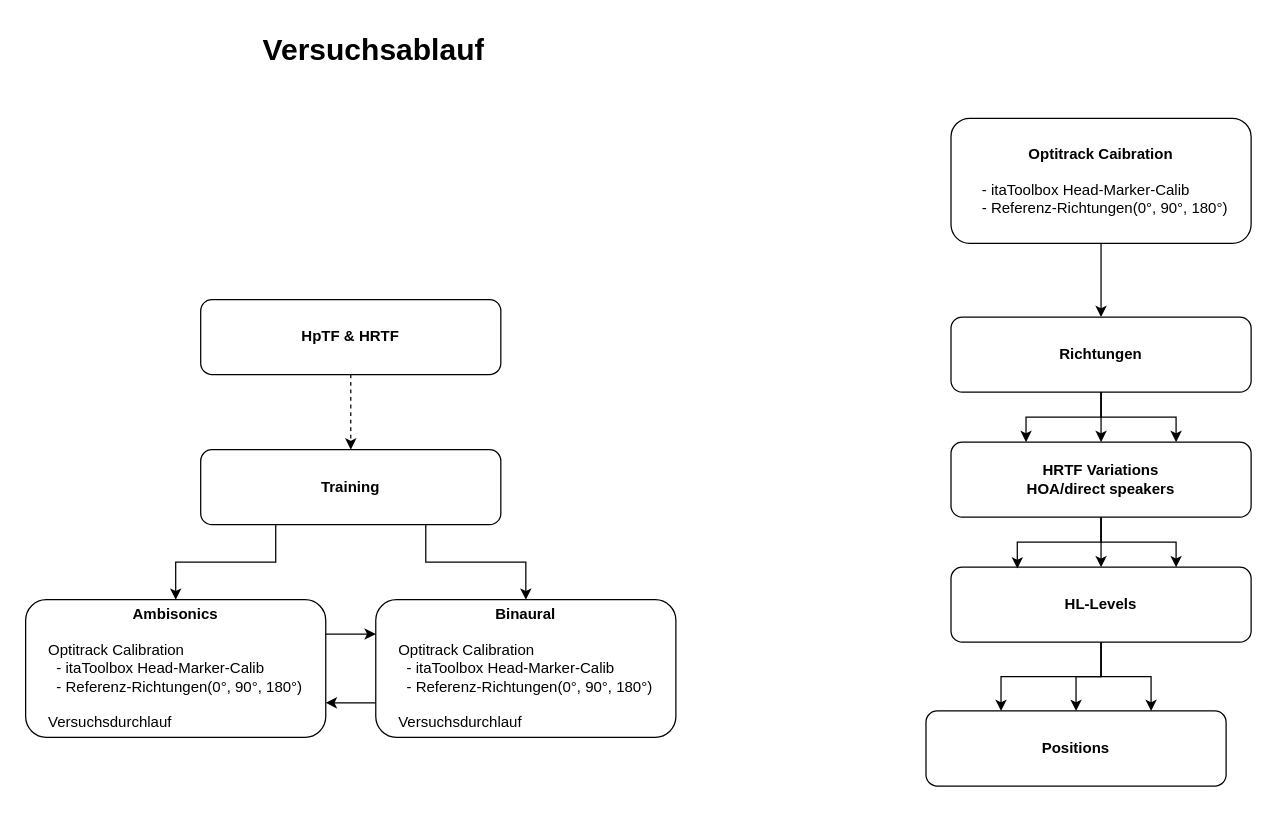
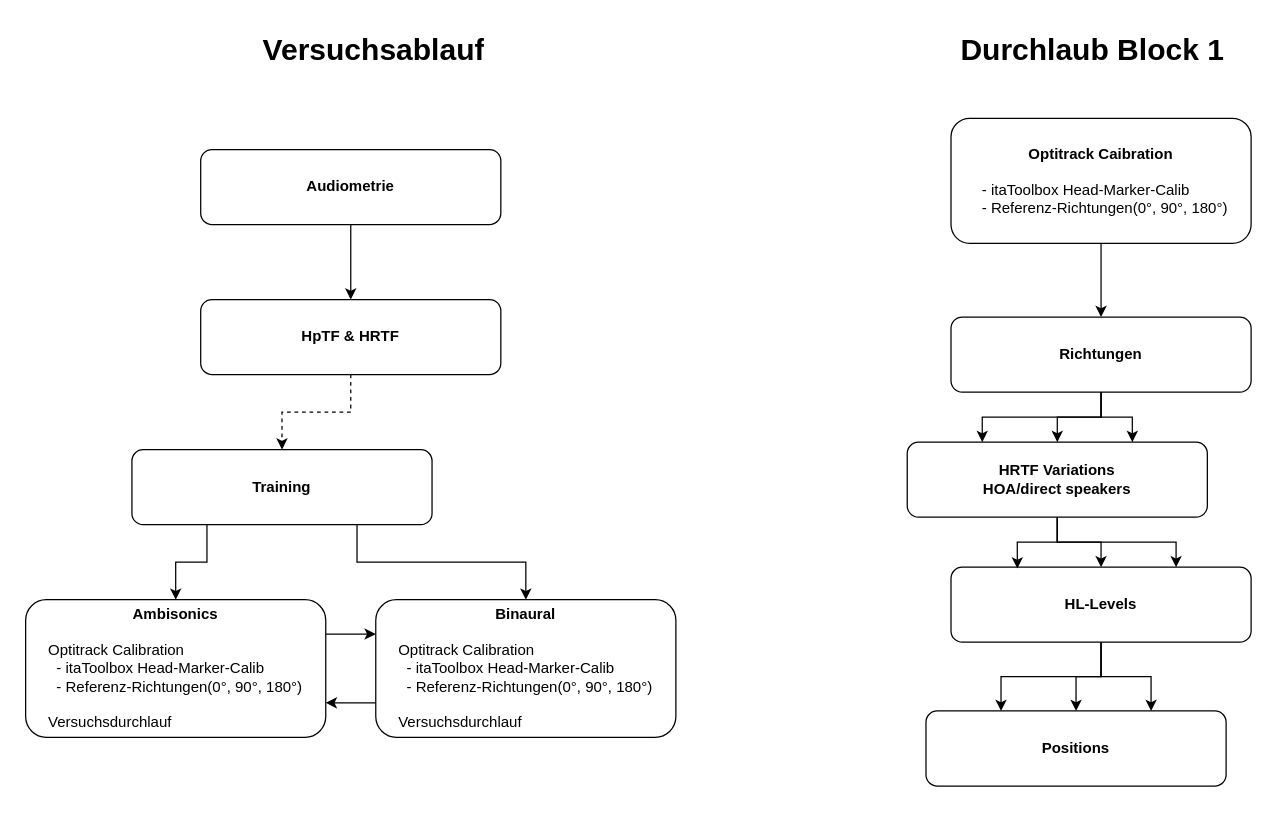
  <mxCell id="0" />
  <mxCell id="1" parent="0" />
+ <mxCell id="2" style="edgeStyle=orthogonalEdgeStyle;rounded=0;orthogonalLoop=1;jettySize=auto;html=1;exitX=0.5;exitY=1;exitDx=0;exitDy=0;entryX=0.5;entryY=0;entryDx=0;entryDy=0;" edge="1" parent="1" source="3" target="5"><mxGeometry relative="1" as="geometry" /></mxCell>
+ <mxCell id="3" value="Audiometrie" style="rounded=1;whiteSpace=wrap;html=1;fontStyle=1" parent="1" vertex="1"><mxGeometry x="160" y="119" width="240" height="60" as="geometry" /></mxCell>
  <mxCell id="4" style="edgeStyle=orthogonalEdgeStyle;rounded=0;orthogonalLoop=1;jettySize=auto;html=1;exitX=0.5;exitY=1;exitDx=0;exitDy=0;entryX=0.5;entryY=0;entryDx=0;entryDy=0;dashed=1;" edge="1" parent="1" source="5" target="8"><mxGeometry relative="1" as="geometry" /></mxCell>
  <mxCell id="5" value="&lt;b&gt;HpTF &amp;amp; HRTF&lt;/b&gt;" style="rounded=1;whiteSpace=wrap;html=1;" parent="1" vertex="1"><mxGeometry x="160" y="239" width="240" height="60" as="geometry" /></mxCell>
  <mxCell id="6" style="edgeStyle=orthogonalEdgeStyle;rounded=0;orthogonalLoop=1;jettySize=auto;html=1;exitX=0.75;exitY=1;exitDx=0;exitDy=0;entryX=0.5;entryY=0;entryDx=0;entryDy=0;" edge="1" parent="1" source="8" target="12"><mxGeometry relative="1" as="geometry" /></mxCell>
  <mxCell id="7" style="edgeStyle=orthogonalEdgeStyle;rounded=0;orthogonalLoop=1;jettySize=auto;html=1;exitX=0.25;exitY=1;exitDx=0;exitDy=0;" edge="1" parent="1" source="8" target="10"><mxGeometry relative="1" as="geometry" /></mxCell>
- <mxCell id="8" value="&lt;b&gt;Training&lt;/b&gt;" style="rounded=1;whiteSpace=wrap;html=1;" parent="1" vertex="1"><mxGeometry x="160" y="359" width="240" height="60" as="geometry" /></mxCell>
+ <mxCell id="8" value="&lt;b&gt;Training&lt;/b&gt;" style="rounded=1;whiteSpace=wrap;html=1;" parent="1" vertex="1"><mxGeometry x="105" y="359" width="240" height="60" as="geometry" /></mxCell>
  <mxCell id="9" style="edgeStyle=orthogonalEdgeStyle;rounded=0;orthogonalLoop=1;jettySize=auto;html=1;exitX=1;exitY=0.25;exitDx=0;exitDy=0;entryX=0;entryY=0.25;entryDx=0;entryDy=0;" edge="1" parent="1" source="10" target="12"><mxGeometry relative="1" as="geometry" /></mxCell>
  <mxCell id="10" value="&lt;div&gt;&lt;b&gt;Ambisonics&lt;/b&gt;&lt;/div&gt;&lt;div&gt;&lt;br&gt;&lt;/div&gt;&lt;div align=&quot;left&quot;&gt;Optitrack Calibration&lt;/div&gt;&lt;div align=&quot;left&quot;&gt;&amp;nbsp; - itaToolbox Head-Marker-Calib&lt;br&gt;&amp;nbsp; - Referenz-Richtungen(0°, 90°, 180°)&lt;/div&gt;&lt;div align=&quot;left&quot;&gt;&lt;br&gt;&lt;/div&gt;&lt;div align=&quot;left&quot;&gt;Versuchsdurchlauf&lt;br&gt;&lt;/div&gt;" style="rounded=1;whiteSpace=wrap;html=1;" parent="1" vertex="1"><mxGeometry x="20" y="479" width="240" height="110" as="geometry" /></mxCell>
  <mxCell id="11" style="edgeStyle=orthogonalEdgeStyle;rounded=0;orthogonalLoop=1;jettySize=auto;html=1;exitX=0;exitY=0.75;exitDx=0;exitDy=0;entryX=1;entryY=0.75;entryDx=0;entryDy=0;" edge="1" parent="1" source="12" target="10"><mxGeometry relative="1" as="geometry" /></mxCell>
  <mxCell id="12" value="&lt;div&gt;&lt;b&gt;Binaural&lt;/b&gt;&lt;/div&gt;&lt;div&gt;&lt;br&gt;&lt;/div&gt;&lt;div align=&quot;left&quot;&gt;Optitrack Calibration&lt;/div&gt;&lt;div align=&quot;left&quot;&gt;&amp;nbsp; - itaToolbox Head-Marker-Calib&lt;br&gt;&amp;nbsp; - Referenz-Richtungen(0°, 90°, 180°)&lt;/div&gt;&lt;div align=&quot;left&quot;&gt;&lt;br&gt;&lt;/div&gt;&lt;div align=&quot;left&quot;&gt;Versuchsdurchlauf&lt;br&gt;&lt;/div&gt;" style="rounded=1;whiteSpace=wrap;html=1;" parent="1" vertex="1"><mxGeometry x="300" y="479" width="240" height="110" as="geometry" /></mxCell>
  <mxCell id="13" style="edgeStyle=orthogonalEdgeStyle;rounded=0;orthogonalLoop=1;jettySize=auto;html=1;exitX=0.5;exitY=1;exitDx=0;exitDy=0;" edge="1" parent="1" source="14" target="18"><mxGeometry relative="1" as="geometry" /></mxCell>
  <mxCell id="14" value="&lt;div&gt;Optitrack Caibration&lt;/div&gt;&lt;div align=&quot;right&quot;&gt;&lt;br&gt;&lt;/div&gt;&lt;div align=&quot;left&quot;&gt;&lt;div&gt;&lt;div&gt;&lt;span style=&quot;font-weight: normal;&quot;&gt;&amp;nbsp; - itaToolbox Head-Marker-Calib&lt;/span&gt;&lt;br&gt;&lt;/div&gt;&lt;div&gt;&lt;span style=&quot;font-weight: normal;&quot;&gt;&amp;nbsp; - Referenz-Richtungen(0°, 90°, 180°)&lt;/span&gt;&lt;br&gt;&lt;/div&gt;&lt;/div&gt;&lt;/div&gt;" style="rounded=1;whiteSpace=wrap;html=1;fontStyle=1" vertex="1" parent="1"><mxGeometry x="760" y="94" width="240" height="100" as="geometry" /></mxCell>
  <mxCell id="15" style="edgeStyle=orthogonalEdgeStyle;rounded=0;orthogonalLoop=1;jettySize=auto;html=1;exitX=0.5;exitY=1;exitDx=0;exitDy=0;entryX=0.25;entryY=0;entryDx=0;entryDy=0;" edge="1" parent="1" source="18" target="21"><mxGeometry relative="1" as="geometry" /></mxCell>
  <mxCell id="16" style="edgeStyle=orthogonalEdgeStyle;rounded=0;orthogonalLoop=1;jettySize=auto;html=1;exitX=0.5;exitY=1;exitDx=0;exitDy=0;entryX=0.5;entryY=0;entryDx=0;entryDy=0;" edge="1" parent="1" source="18" target="21"><mxGeometry relative="1" as="geometry" /></mxCell>
  <mxCell id="17" style="edgeStyle=orthogonalEdgeStyle;rounded=0;orthogonalLoop=1;jettySize=auto;html=1;exitX=0.5;exitY=1;exitDx=0;exitDy=0;entryX=0.75;entryY=0;entryDx=0;entryDy=0;" edge="1" parent="1" source="18" target="21"><mxGeometry relative="1" as="geometry" /></mxCell>
  <mxCell id="18" value="&lt;div&gt;Richtungen&lt;/div&gt;" style="rounded=1;whiteSpace=wrap;html=1;fontStyle=1" vertex="1" parent="1"><mxGeometry x="760" y="253" width="240" height="60" as="geometry" /></mxCell>
  <mxCell id="19" style="edgeStyle=orthogonalEdgeStyle;rounded=0;orthogonalLoop=1;jettySize=auto;html=1;exitX=0.5;exitY=1;exitDx=0;exitDy=0;entryX=0.5;entryY=0;entryDx=0;entryDy=0;" edge="1" parent="1" source="21" target="25"><mxGeometry relative="1" as="geometry" /></mxCell>
  <mxCell id="20" style="edgeStyle=orthogonalEdgeStyle;rounded=0;orthogonalLoop=1;jettySize=auto;html=1;exitX=0.5;exitY=1;exitDx=0;exitDy=0;entryX=0.75;entryY=0;entryDx=0;entryDy=0;" edge="1" parent="1" source="21" target="25"><mxGeometry relative="1" as="geometry" /></mxCell>
- <mxCell id="21" value="&lt;div&gt;HRTF Variations&lt;/div&gt;&lt;div&gt;HOA/direct speakers&lt;/div&gt;" style="rounded=1;whiteSpace=wrap;html=1;fontStyle=1" vertex="1" parent="1"><mxGeometry x="760" y="353" width="240" height="60" as="geometry" /></mxCell>
+ <mxCell id="21" value="&lt;div&gt;HRTF Variations&lt;/div&gt;&lt;div&gt;HOA/direct speakers&lt;/div&gt;" style="rounded=1;whiteSpace=wrap;html=1;fontStyle=1" vertex="1" parent="1"><mxGeometry x="725" y="353" width="240" height="60" as="geometry" /></mxCell>
  <mxCell id="22" style="edgeStyle=orthogonalEdgeStyle;rounded=0;orthogonalLoop=1;jettySize=auto;html=1;exitX=0.5;exitY=1;exitDx=0;exitDy=0;entryX=0.25;entryY=0;entryDx=0;entryDy=0;" edge="1" parent="1" source="25" target="26"><mxGeometry relative="1" as="geometry" /></mxCell>
  <mxCell id="23" style="edgeStyle=orthogonalEdgeStyle;rounded=0;orthogonalLoop=1;jettySize=auto;html=1;exitX=0.5;exitY=1;exitDx=0;exitDy=0;entryX=0.75;entryY=0;entryDx=0;entryDy=0;" edge="1" parent="1" source="25" target="26"><mxGeometry relative="1" as="geometry" /></mxCell>
  <mxCell id="24" style="edgeStyle=orthogonalEdgeStyle;rounded=0;orthogonalLoop=1;jettySize=auto;html=1;exitX=0.5;exitY=1;exitDx=0;exitDy=0;" edge="1" parent="1" source="25" target="26"><mxGeometry relative="1" as="geometry" /></mxCell>
  <mxCell id="25" value="HL-Levels" style="rounded=1;whiteSpace=wrap;html=1;fontStyle=1" vertex="1" parent="1"><mxGeometry x="760" y="453" width="240" height="60" as="geometry" /></mxCell>
  <mxCell id="26" value="Positions" style="rounded=1;whiteSpace=wrap;html=1;fontStyle=1" vertex="1" parent="1"><mxGeometry x="740" y="568" width="240" height="60" as="geometry" /></mxCell>
  <mxCell id="27" style="edgeStyle=orthogonalEdgeStyle;rounded=0;orthogonalLoop=1;jettySize=auto;html=1;exitX=0.5;exitY=1;exitDx=0;exitDy=0;entryX=0.221;entryY=0.017;entryDx=0;entryDy=0;entryPerimeter=0;" edge="1" parent="1" source="21" target="25"><mxGeometry relative="1" as="geometry" /></mxCell>
  <mxCell id="28" value="&lt;h1&gt;Versuchsablauf&lt;/h1&gt;" style="text;html=1;spacing=5;spacingTop=-20;whiteSpace=wrap;overflow=hidden;rounded=0;" vertex="1" parent="1"><mxGeometry x="205" y="20" width="190" height="50" as="geometry" /></mxCell>
+ <mxCell id="29" value="&lt;h1&gt;Durchlaub Block 1&lt;/h1&gt;" style="text;html=1;spacing=5;spacingTop=-20;whiteSpace=wrap;overflow=hidden;rounded=0;" vertex="1" parent="1"><mxGeometry x="762.5" y="20" width="235" height="50" as="geometry" /></mxCell>
